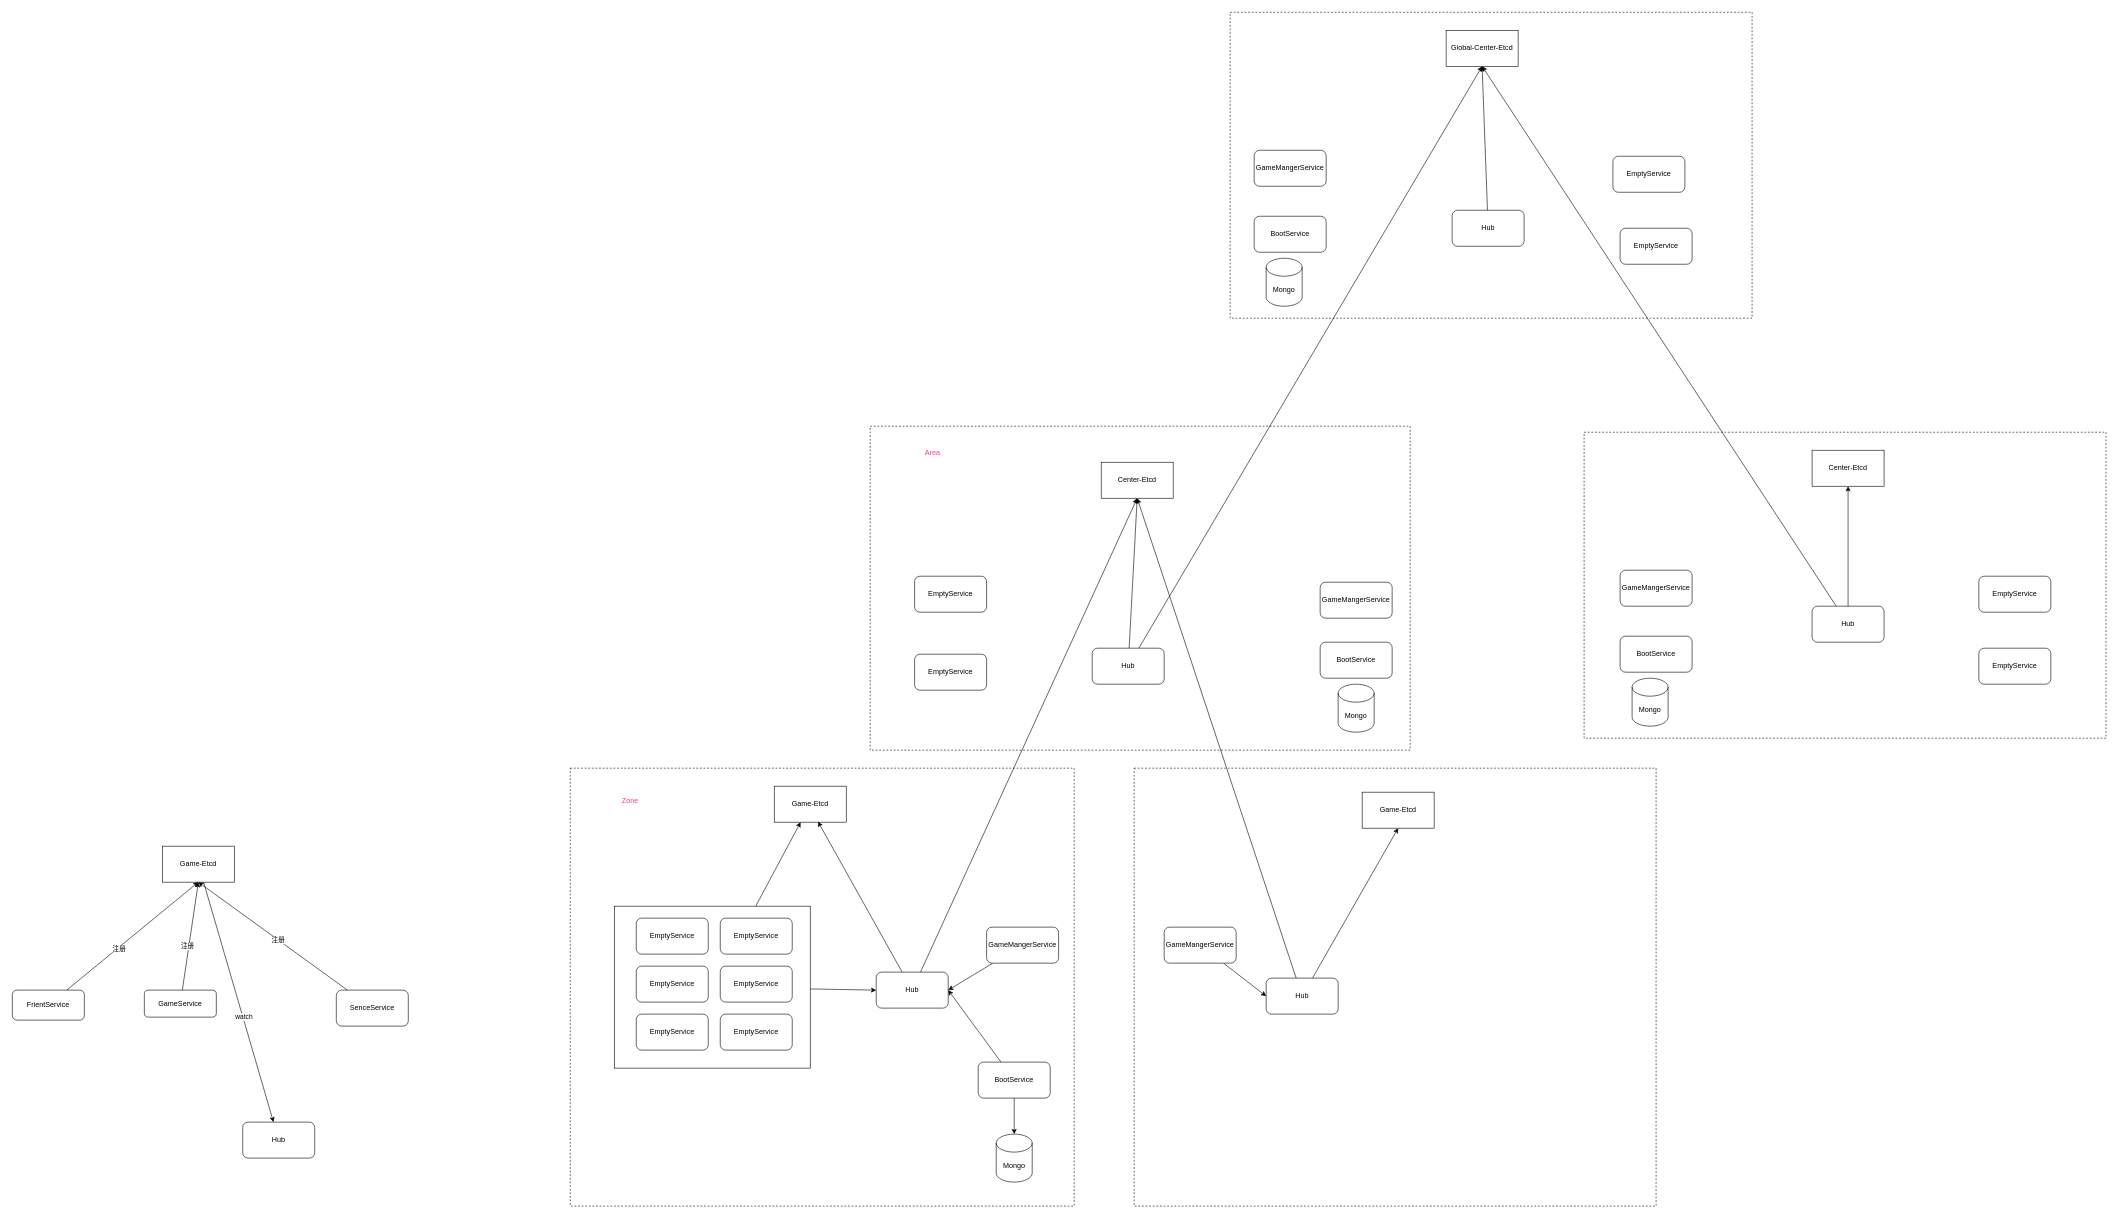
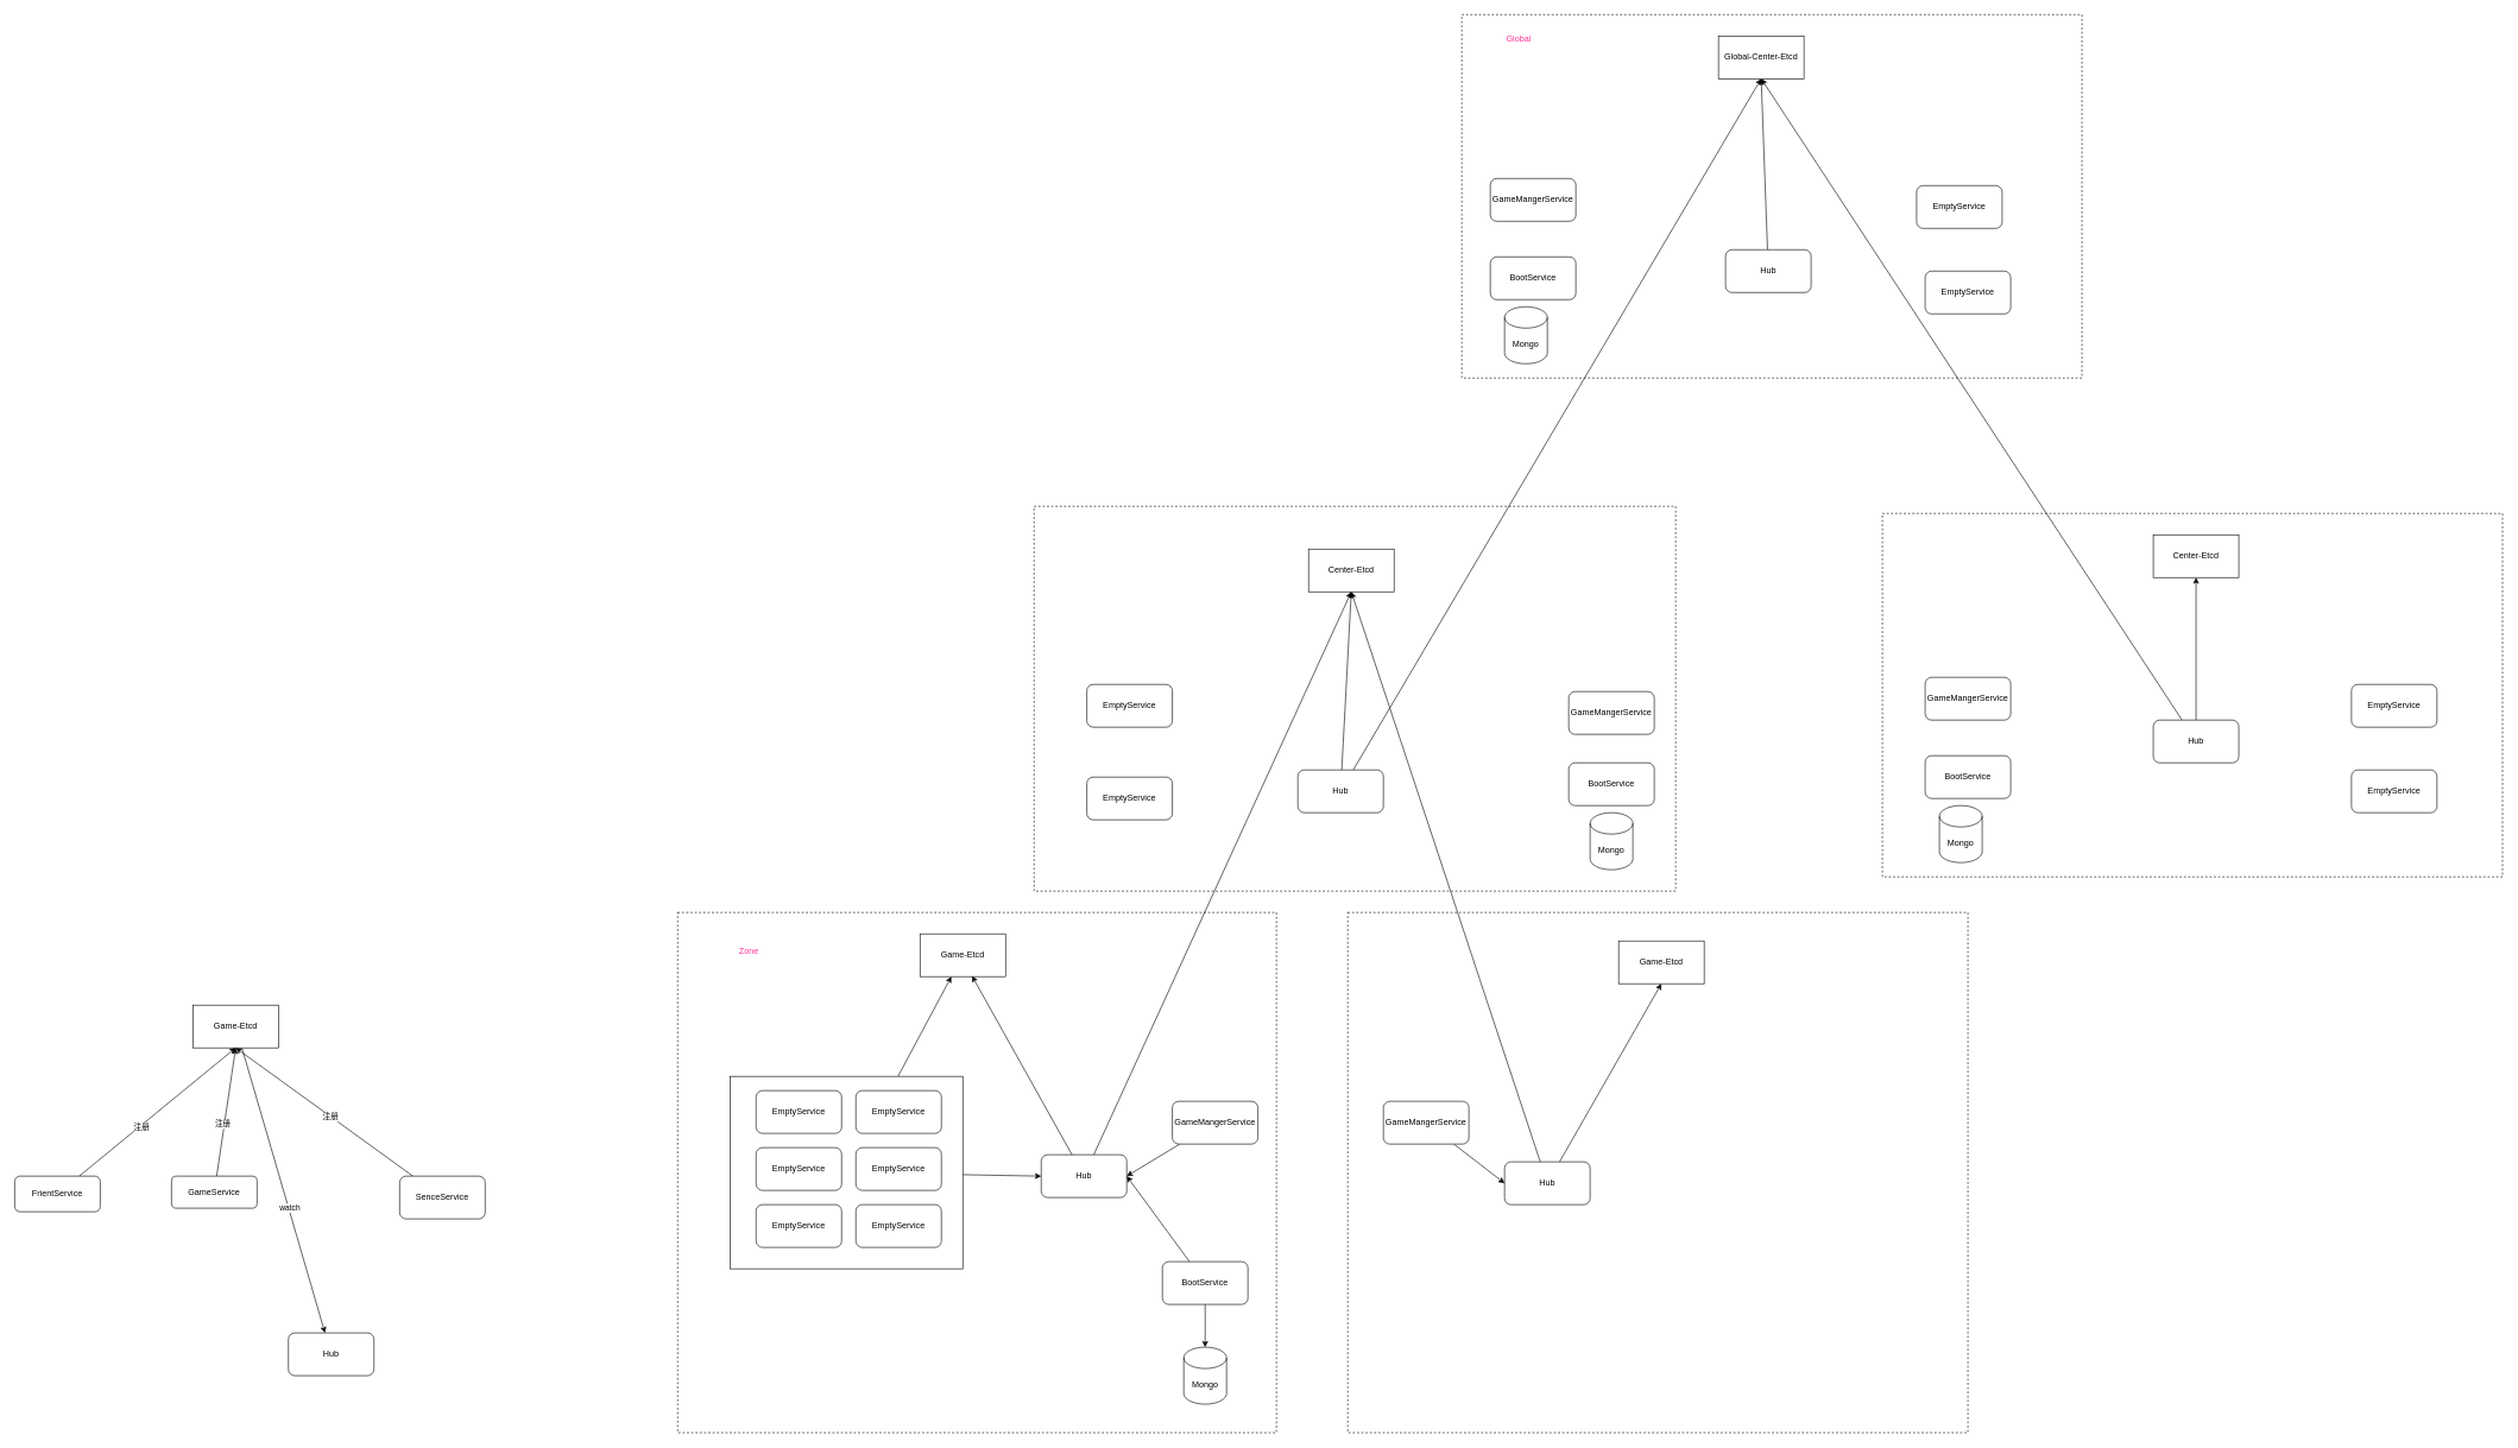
  <mxCell id="0" />
  <mxCell id="1" parent="0" />
  <mxCell id="2" value="" style="rounded=0;whiteSpace=wrap;html=1;dashed=1;" vertex="1" parent="1"><mxGeometry x="2050" y="20" width="870" height="510" as="geometry" /></mxCell>
  <mxCell id="3" value="" style="rounded=0;whiteSpace=wrap;html=1;dashed=1;" vertex="1" parent="1"><mxGeometry x="1450" y="710" width="900" height="540" as="geometry" /></mxCell>
  <mxCell id="4" value="" style="rounded=0;whiteSpace=wrap;html=1;dashed=1;" vertex="1" parent="1"><mxGeometry x="1890" y="1280" width="870" height="730" as="geometry" /></mxCell>
  <mxCell id="5" value="" style="rounded=0;whiteSpace=wrap;html=1;dashed=1;" vertex="1" parent="1"><mxGeometry x="950" y="1280" width="840" height="730" as="geometry" /></mxCell>
  <mxCell id="6" value="Center-Etcd" style="rounded=0;whiteSpace=wrap;html=1;" vertex="1" parent="1"><mxGeometry x="1835" y="770" width="120" height="60" as="geometry" /></mxCell>
  <mxCell id="7" style="rounded=0;orthogonalLoop=1;jettySize=auto;html=1;entryX=0.5;entryY=1;entryDx=0;entryDy=0;" edge="1" parent="1" source="8" target="6"><mxGeometry relative="1" as="geometry" /></mxCell>
  <mxCell id="8" value="Hub" style="rounded=1;whiteSpace=wrap;html=1;" vertex="1" parent="1"><mxGeometry x="1460" y="1620" width="120" height="60" as="geometry" /></mxCell>
  <mxCell id="9" style="rounded=0;orthogonalLoop=1;jettySize=auto;html=1;entryX=0.5;entryY=1;entryDx=0;entryDy=0;" edge="1" parent="1" source="11" target="6"><mxGeometry relative="1" as="geometry"><mxPoint x="1880" y="1300" as="targetPoint" /></mxGeometry></mxCell>
  <mxCell id="10" style="rounded=0;orthogonalLoop=1;jettySize=auto;html=1;entryX=0.5;entryY=1;entryDx=0;entryDy=0;" edge="1" parent="1" source="11" target="13"><mxGeometry relative="1" as="geometry" /></mxCell>
  <mxCell id="11" value="Hub" style="rounded=1;whiteSpace=wrap;html=1;" vertex="1" parent="1"><mxGeometry x="2110" y="1630" width="120" height="60" as="geometry" /></mxCell>
  <mxCell id="12" value="Game-Etcd" style="rounded=0;whiteSpace=wrap;html=1;" vertex="1" parent="1"><mxGeometry x="1290" y="1310" width="120" height="60" as="geometry" /></mxCell>
  <mxCell id="13" value="Game-Etcd" style="rounded=0;whiteSpace=wrap;html=1;" vertex="1" parent="1"><mxGeometry x="2270" y="1320" width="120" height="60" as="geometry" /></mxCell>
  <mxCell id="14" style="rounded=0;orthogonalLoop=1;jettySize=auto;html=1;entryX=1;entryY=0.5;entryDx=0;entryDy=0;" edge="1" parent="1" source="15" target="8"><mxGeometry relative="1" as="geometry" /></mxCell>
  <mxCell id="15" value="BootService" style="rounded=1;whiteSpace=wrap;html=1;" vertex="1" parent="1"><mxGeometry x="1630" y="1770" width="120" height="60" as="geometry" /></mxCell>
  <mxCell id="16" value="Mongo" style="shape=cylinder3;whiteSpace=wrap;html=1;boundedLbl=1;backgroundOutline=1;size=15;" vertex="1" parent="1"><mxGeometry x="1660" y="1890" width="60" height="80" as="geometry" /></mxCell>
  <mxCell id="17" style="rounded=0;orthogonalLoop=1;jettySize=auto;html=1;entryX=0;entryY=0.5;entryDx=0;entryDy=0;" edge="1" parent="1" source="19" target="8"><mxGeometry relative="1" as="geometry" /></mxCell>
  <mxCell id="18" style="rounded=0;orthogonalLoop=1;jettySize=auto;html=1;" edge="1" parent="1" source="19" target="12"><mxGeometry relative="1" as="geometry" /></mxCell>
  <mxCell id="19" value="" style="rounded=0;whiteSpace=wrap;html=1;" vertex="1" parent="1"><mxGeometry x="1024" y="1510" width="326" height="270" as="geometry" /></mxCell>
  <mxCell id="20" value="EmptyService" style="rounded=1;whiteSpace=wrap;html=1;" vertex="1" parent="1"><mxGeometry x="1060" y="1530" width="120" height="60" as="geometry" /></mxCell>
  <mxCell id="21" value="EmptyService" style="rounded=1;whiteSpace=wrap;html=1;" vertex="1" parent="1"><mxGeometry x="1200" y="1530" width="120" height="60" as="geometry" /></mxCell>
  <mxCell id="22" value="EmptyService" style="rounded=1;whiteSpace=wrap;html=1;" vertex="1" parent="1"><mxGeometry x="1060" y="1610" width="120" height="60" as="geometry" /></mxCell>
  <mxCell id="23" value="EmptyService" style="rounded=1;whiteSpace=wrap;html=1;" vertex="1" parent="1"><mxGeometry x="1200" y="1610" width="120" height="60" as="geometry" /></mxCell>
  <mxCell id="24" value="EmptyService" style="rounded=1;whiteSpace=wrap;html=1;" vertex="1" parent="1"><mxGeometry x="1060" y="1690" width="120" height="60" as="geometry" /></mxCell>
  <mxCell id="25" value="EmptyService" style="rounded=1;whiteSpace=wrap;html=1;" vertex="1" parent="1"><mxGeometry x="1200" y="1690" width="120" height="60" as="geometry" /></mxCell>
  <mxCell id="26" style="rounded=0;orthogonalLoop=1;jettySize=auto;html=1;entryX=0.5;entryY=0;entryDx=0;entryDy=0;entryPerimeter=0;" edge="1" parent="1" source="15" target="16"><mxGeometry relative="1" as="geometry" /></mxCell>
  <mxCell id="27" style="rounded=0;orthogonalLoop=1;jettySize=auto;html=1;entryX=1;entryY=0.5;entryDx=0;entryDy=0;" edge="1" parent="1" source="28" target="8"><mxGeometry relative="1" as="geometry" /></mxCell>
  <mxCell id="28" value="GameMangerService" style="rounded=1;whiteSpace=wrap;html=1;" vertex="1" parent="1"><mxGeometry x="1644" y="1545" width="120" height="60" as="geometry" /></mxCell>
  <mxCell id="29" style="rounded=0;orthogonalLoop=1;jettySize=auto;html=1;entryX=0;entryY=0.5;entryDx=0;entryDy=0;" edge="1" parent="1" source="30" target="11"><mxGeometry relative="1" as="geometry" /></mxCell>
  <mxCell id="30" value="GameMangerService" style="rounded=1;whiteSpace=wrap;html=1;" vertex="1" parent="1"><mxGeometry x="1940" y="1545" width="120" height="60" as="geometry" /></mxCell>
  <mxCell id="31" value="GameMangerService" style="rounded=1;whiteSpace=wrap;html=1;" vertex="1" parent="1"><mxGeometry x="2200" y="970" width="120" height="60" as="geometry" /></mxCell>
  <mxCell id="32" style="rounded=0;orthogonalLoop=1;jettySize=auto;html=1;entryX=0.5;entryY=1;entryDx=0;entryDy=0;" edge="1" parent="1" source="34" target="49"><mxGeometry relative="1" as="geometry" /></mxCell>
  <mxCell id="33" style="rounded=0;orthogonalLoop=1;jettySize=auto;html=1;entryX=0.5;entryY=1;entryDx=0;entryDy=0;" edge="1" parent="1" source="34" target="6"><mxGeometry relative="1" as="geometry" /></mxCell>
  <mxCell id="34" value="Hub" style="rounded=1;whiteSpace=wrap;html=1;" vertex="1" parent="1"><mxGeometry x="1820" y="1080" width="120" height="60" as="geometry" /></mxCell>
  <mxCell id="35" value="BootService" style="rounded=1;whiteSpace=wrap;html=1;" vertex="1" parent="1"><mxGeometry x="2200" y="1070" width="120" height="60" as="geometry" /></mxCell>
  <mxCell id="36" value="Mongo" style="shape=cylinder3;whiteSpace=wrap;html=1;boundedLbl=1;backgroundOutline=1;size=15;" vertex="1" parent="1"><mxGeometry x="2230" y="1140" width="60" height="80" as="geometry" /></mxCell>
  <mxCell id="37" value="EmptyService" style="rounded=1;whiteSpace=wrap;html=1;" vertex="1" parent="1"><mxGeometry x="1524" y="960" width="120" height="60" as="geometry" /></mxCell>
  <mxCell id="38" value="EmptyService" style="rounded=1;whiteSpace=wrap;html=1;" vertex="1" parent="1"><mxGeometry x="1524" y="1090" width="120" height="60" as="geometry" /></mxCell>
  <mxCell id="39" value="" style="rounded=0;whiteSpace=wrap;html=1;dashed=1;" vertex="1" parent="1"><mxGeometry x="2640" y="720" width="870" height="510" as="geometry" /></mxCell>
  <mxCell id="40" value="Center-Etcd" style="rounded=0;whiteSpace=wrap;html=1;" vertex="1" parent="1"><mxGeometry x="3020" y="750" width="120" height="60" as="geometry" /></mxCell>
  <mxCell id="41" value="GameMangerService" style="rounded=1;whiteSpace=wrap;html=1;" vertex="1" parent="1"><mxGeometry x="2700" y="950" width="120" height="60" as="geometry" /></mxCell>
  <mxCell id="42" style="rounded=0;orthogonalLoop=1;jettySize=auto;html=1;entryX=0.5;entryY=1;entryDx=0;entryDy=0;" edge="1" parent="1" source="44" target="49"><mxGeometry relative="1" as="geometry" /></mxCell>
  <mxCell id="43" style="rounded=0;orthogonalLoop=1;jettySize=auto;html=1;entryX=0.5;entryY=1;entryDx=0;entryDy=0;" edge="1" parent="1" source="44" target="40"><mxGeometry relative="1" as="geometry" /></mxCell>
  <mxCell id="44" value="Hub" style="rounded=1;whiteSpace=wrap;html=1;" vertex="1" parent="1"><mxGeometry x="3020" y="1010" width="120" height="60" as="geometry" /></mxCell>
  <mxCell id="45" value="BootService" style="rounded=1;whiteSpace=wrap;html=1;" vertex="1" parent="1"><mxGeometry x="2700" y="1060" width="120" height="60" as="geometry" /></mxCell>
  <mxCell id="46" value="Mongo" style="shape=cylinder3;whiteSpace=wrap;html=1;boundedLbl=1;backgroundOutline=1;size=15;" vertex="1" parent="1"><mxGeometry x="2720" y="1130" width="60" height="80" as="geometry" /></mxCell>
  <mxCell id="47" value="EmptyService" style="rounded=1;whiteSpace=wrap;html=1;" vertex="1" parent="1"><mxGeometry x="3298" y="960" width="120" height="60" as="geometry" /></mxCell>
  <mxCell id="48" value="EmptyService" style="rounded=1;whiteSpace=wrap;html=1;" vertex="1" parent="1"><mxGeometry x="3298" y="1080" width="120" height="60" as="geometry" /></mxCell>
  <mxCell id="49" value="Global-Center-Etcd" style="rounded=0;whiteSpace=wrap;html=1;" vertex="1" parent="1"><mxGeometry x="2410" y="50" width="120" height="60" as="geometry" /></mxCell>
  <mxCell id="50" value="GameMangerService" style="rounded=1;whiteSpace=wrap;html=1;" vertex="1" parent="1"><mxGeometry x="2090" y="250" width="120" height="60" as="geometry" /></mxCell>
  <mxCell id="51" style="rounded=0;orthogonalLoop=1;jettySize=auto;html=1;entryX=0.5;entryY=1;entryDx=0;entryDy=0;" edge="1" parent="1" source="52" target="49"><mxGeometry relative="1" as="geometry" /></mxCell>
  <mxCell id="52" value="Hub" style="rounded=1;whiteSpace=wrap;html=1;" vertex="1" parent="1"><mxGeometry x="2420" y="350" width="120" height="60" as="geometry" /></mxCell>
  <mxCell id="53" value="BootService" style="rounded=1;whiteSpace=wrap;html=1;" vertex="1" parent="1"><mxGeometry x="2090" y="360" width="120" height="60" as="geometry" /></mxCell>
  <mxCell id="54" value="Mongo" style="shape=cylinder3;whiteSpace=wrap;html=1;boundedLbl=1;backgroundOutline=1;size=15;" vertex="1" parent="1"><mxGeometry x="2110" y="430" width="60" height="80" as="geometry" /></mxCell>
  <mxCell id="55" value="EmptyService" style="rounded=1;whiteSpace=wrap;html=1;" vertex="1" parent="1"><mxGeometry x="2688" y="260" width="120" height="60" as="geometry" /></mxCell>
  <mxCell id="56" value="EmptyService" style="rounded=1;whiteSpace=wrap;html=1;" vertex="1" parent="1"><mxGeometry x="2700" y="380" width="120" height="60" as="geometry" /></mxCell>
  <mxCell id="57" style="rounded=0;orthogonalLoop=1;jettySize=auto;html=1;entryX=0.608;entryY=0.986;entryDx=0;entryDy=0;entryPerimeter=0;" edge="1" parent="1" source="8" target="12"><mxGeometry relative="1" as="geometry" /></mxCell>
  <mxCell id="58" value="Zone" style="text;html=1;align=center;verticalAlign=middle;whiteSpace=wrap;rounded=0;fillColor=none;strokeColor=none;fontColor=#FF3399;" vertex="1" parent="1"><mxGeometry x="1020" y="1320" width="60" height="30" as="geometry" /></mxCell>
- <mxCell id="59" value="Area" style="text;html=1;align=center;verticalAlign=middle;whiteSpace=wrap;rounded=0;fillColor=none;strokeColor=none;fontColor=#FF3399;" vertex="1" parent="1"><mxGeometry x="1524" y="740" width="60" height="30" as="geometry" /></mxCell>
+ <mxCell id="60" value="Global" style="text;html=1;align=center;verticalAlign=middle;whiteSpace=wrap;rounded=0;fillColor=none;strokeColor=none;fontColor=#FF3399;" vertex="1" parent="1"><mxGeometry x="2100" y="40" width="60" height="30" as="geometry" /></mxCell>
  <mxCell id="61" value="Hub" style="rounded=1;whiteSpace=wrap;html=1;" vertex="1" parent="1"><mxGeometry x="404" y="1870" width="120" height="60" as="geometry" /></mxCell>
  <mxCell id="62" style="rounded=0;orthogonalLoop=1;jettySize=auto;html=1;" edge="1" parent="1" source="64" target="61"><mxGeometry relative="1" as="geometry" /></mxCell>
  <mxCell id="63" value="watch" style="edgeLabel;html=1;align=center;verticalAlign=middle;resizable=0;points=[];" vertex="1" connectable="0" parent="62"><mxGeometry x="0.121" y="1" relative="1" as="geometry"><mxPoint as="offset" /></mxGeometry></mxCell>
  <mxCell id="64" value="Game-Etcd" style="rounded=0;whiteSpace=wrap;html=1;" vertex="1" parent="1"><mxGeometry x="270" y="1410" width="120" height="60" as="geometry" /></mxCell>
  <mxCell id="65" style="rounded=0;orthogonalLoop=1;jettySize=auto;html=1;entryX=0.5;entryY=1;entryDx=0;entryDy=0;" edge="1" parent="1" source="67" target="64"><mxGeometry relative="1" as="geometry" /></mxCell>
  <mxCell id="66" value="注册" style="edgeLabel;html=1;align=center;verticalAlign=middle;resizable=0;points=[];" vertex="1" connectable="0" parent="65"><mxGeometry x="-0.216" y="-2" relative="1" as="geometry"><mxPoint as="offset" /></mxGeometry></mxCell>
  <mxCell id="67" value="FrientService" style="rounded=1;whiteSpace=wrap;html=1;" vertex="1" parent="1"><mxGeometry x="20" y="1650" width="120" height="50" as="geometry" /></mxCell>
  <mxCell id="68" style="rounded=0;orthogonalLoop=1;jettySize=auto;html=1;" edge="1" parent="1" source="70"><mxGeometry relative="1" as="geometry"><mxPoint x="330" y="1470" as="targetPoint" /></mxGeometry></mxCell>
  <mxCell id="69" value="注册" style="edgeLabel;html=1;align=center;verticalAlign=middle;resizable=0;points=[];" vertex="1" connectable="0" parent="68"><mxGeometry x="-0.187" y="3" relative="1" as="geometry"><mxPoint as="offset" /></mxGeometry></mxCell>
  <mxCell id="70" value="GameService" style="rounded=1;whiteSpace=wrap;html=1;" vertex="1" parent="1"><mxGeometry x="240" y="1650" width="120" height="45" as="geometry" /></mxCell>
  <mxCell id="71" style="rounded=0;orthogonalLoop=1;jettySize=auto;html=1;entryX=0.5;entryY=1;entryDx=0;entryDy=0;" edge="1" parent="1" source="73" target="64"><mxGeometry relative="1" as="geometry" /></mxCell>
  <mxCell id="72" value="注册" style="edgeLabel;html=1;align=center;verticalAlign=middle;resizable=0;points=[];" vertex="1" connectable="0" parent="71"><mxGeometry x="-0.069" relative="1" as="geometry"><mxPoint as="offset" /></mxGeometry></mxCell>
  <mxCell id="73" value="SenceService" style="rounded=1;whiteSpace=wrap;html=1;" vertex="1" parent="1"><mxGeometry x="560" y="1650" width="120" height="60" as="geometry" /></mxCell>
